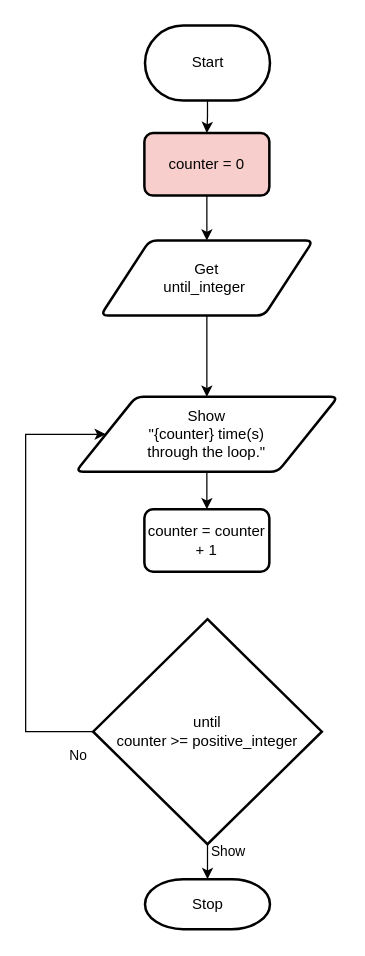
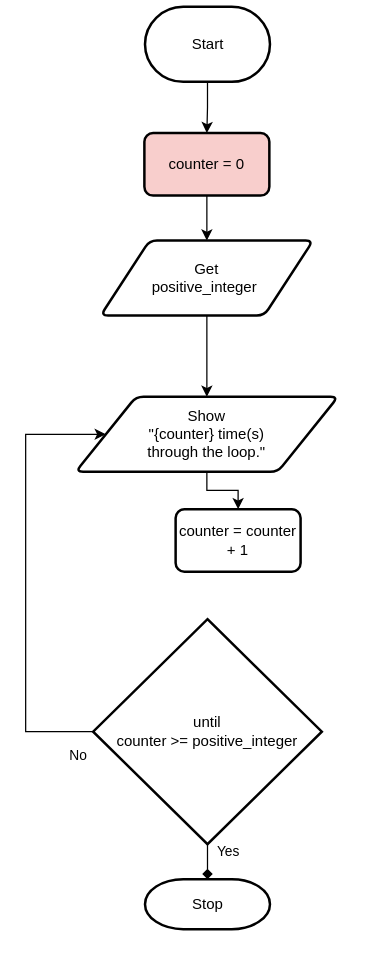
  <mxCell id="0" />
  <mxCell id="1" parent="0" />
  <mxCell id="2" style="edgeStyle=orthogonalEdgeStyle;shape=connector;rounded=0;html=1;labelBackgroundColor=default;strokeColor=default;fontFamily=Helvetica;fontSize=11;fontColor=default;endArrow=classic;" parent="1" source="3" target="16" edge="1"><mxGeometry relative="1" as="geometry" /></mxCell>
- <mxCell id="3" value="Start" style="strokeWidth=2;html=1;shape=mxgraph.flowchart.terminator;whiteSpace=wrap;" parent="1" vertex="1"><mxGeometry x="115.5" y="20" width="100" height="60" as="geometry" /></mxCell>
+ <mxCell id="3" value="Start" style="strokeWidth=2;html=1;shape=mxgraph.flowchart.terminator;whiteSpace=wrap;" parent="1" vertex="1"><mxGeometry x="115.5" y="5" width="100" height="60" as="geometry" /></mxCell>
  <mxCell id="4" value="Stop" style="strokeWidth=2;html=1;shape=mxgraph.flowchart.terminator;whiteSpace=wrap;" parent="1" vertex="1"><mxGeometry x="115.5" y="703" width="100" height="40" as="geometry" /></mxCell>
- <mxCell id="5" style="edgeStyle=none;html=1;" parent="1" source="7" target="4" edge="1"><mxGeometry relative="1" as="geometry" /></mxCell>
+ <mxCell id="5" style="edgeStyle=none;html=1;endArrow=diamond;" parent="1" source="7" target="4" edge="1"><mxGeometry relative="1" as="geometry" /></mxCell>
  <mxCell id="6" style="edgeStyle=orthogonalEdgeStyle;shape=connector;rounded=0;html=1;labelBackgroundColor=default;strokeColor=default;fontFamily=Helvetica;fontSize=11;fontColor=default;endArrow=classic;" parent="1" source="7" target="9" edge="1"><mxGeometry relative="1" as="geometry"><Array as="points"><mxPoint x="20" y="585" /><mxPoint x="20" y="347" /></Array></mxGeometry></mxCell>
  <mxCell id="7" value="until&lt;br&gt;counter &amp;gt;= positive_integer" style="strokeWidth=2;html=1;shape=mxgraph.flowchart.decision;whiteSpace=wrap;" parent="1" vertex="1"><mxGeometry x="74" y="495" width="183" height="180" as="geometry" /></mxCell>
  <mxCell id="8" style="edgeStyle=orthogonalEdgeStyle;html=1;rounded=0;" parent="1" source="9" target="14" edge="1"><mxGeometry relative="1" as="geometry" /></mxCell>
  <mxCell id="9" value="Show&lt;br&gt;&quot;{counter} time(s) &lt;br&gt;through the loop.&quot;" style="shape=parallelogram;html=1;strokeWidth=2;perimeter=parallelogramPerimeter;whiteSpace=wrap;rounded=1;arcSize=12;size=0.23;" parent="1" vertex="1"><mxGeometry x="60" y="317" width="210" height="60" as="geometry" /></mxCell>
  <mxCell id="10" value="No" style="text;html=1;align=center;verticalAlign=middle;resizable=0;points=[];autosize=1;strokeColor=none;fillColor=none;fontSize=11;fontFamily=Helvetica;fontColor=default;" parent="1" vertex="1"><mxGeometry x="42" y="589" width="40" height="30" as="geometry" /></mxCell>
- <mxCell id="11" value="Show" style="text;html=1;align=center;verticalAlign=middle;resizable=0;points=[];autosize=1;strokeColor=none;fillColor=none;fontSize=11;fontFamily=Helvetica;fontColor=default;" parent="1" vertex="1"><mxGeometry x="162" y="666" width="40" height="30" as="geometry" /></mxCell>
+ <mxCell id="11" value="Yes" style="text;html=1;align=center;verticalAlign=middle;resizable=0;points=[];autosize=1;strokeColor=none;fillColor=none;fontSize=11;fontFamily=Helvetica;fontColor=default;" parent="1" vertex="1"><mxGeometry x="162" y="666" width="40" height="30" as="geometry" /></mxCell>
  <mxCell id="12" style="edgeStyle=orthogonalEdgeStyle;shape=connector;rounded=0;html=1;labelBackgroundColor=default;strokeColor=default;fontFamily=Helvetica;fontSize=11;fontColor=default;endArrow=classic;" parent="1" source="13" target="9" edge="1"><mxGeometry relative="1" as="geometry" /></mxCell>
- <mxCell id="13" value="Get&lt;br&gt;until_integer&amp;nbsp;" style="shape=parallelogram;html=1;strokeWidth=2;perimeter=parallelogramPerimeter;whiteSpace=wrap;rounded=1;arcSize=12;size=0.23;" parent="1" vertex="1"><mxGeometry x="80" y="192" width="170" height="60" as="geometry" /></mxCell>
- <mxCell id="14" value="counter = counter + 1" style="rounded=1;whiteSpace=wrap;html=1;absoluteArcSize=1;arcSize=14;strokeWidth=2;" parent="1" vertex="1"><mxGeometry x="115" y="407" width="100" height="50" as="geometry" /></mxCell>
+ <mxCell id="13" value="Get&lt;br&gt;positive_integer&amp;nbsp;" style="shape=parallelogram;html=1;strokeWidth=2;perimeter=parallelogramPerimeter;whiteSpace=wrap;rounded=1;arcSize=12;size=0.23;" parent="1" vertex="1"><mxGeometry x="80" y="192" width="170" height="60" as="geometry" /></mxCell>
+ <mxCell id="14" value="counter = counter + 1" style="rounded=1;whiteSpace=wrap;html=1;absoluteArcSize=1;arcSize=14;strokeWidth=2;" parent="1" vertex="1"><mxGeometry x="140" y="407" width="100" height="50" as="geometry" /></mxCell>
  <mxCell id="15" style="edgeStyle=orthogonalEdgeStyle;shape=connector;rounded=0;html=1;labelBackgroundColor=default;strokeColor=default;fontFamily=Helvetica;fontSize=11;fontColor=default;endArrow=classic;" parent="1" source="16" target="13" edge="1"><mxGeometry relative="1" as="geometry" /></mxCell>
  <mxCell id="16" value="counter = 0" style="rounded=1;whiteSpace=wrap;html=1;absoluteArcSize=1;arcSize=14;strokeWidth=2;fillColor=#f8cecc;" parent="1" vertex="1"><mxGeometry x="115" y="106" width="100" height="50" as="geometry" /></mxCell>
